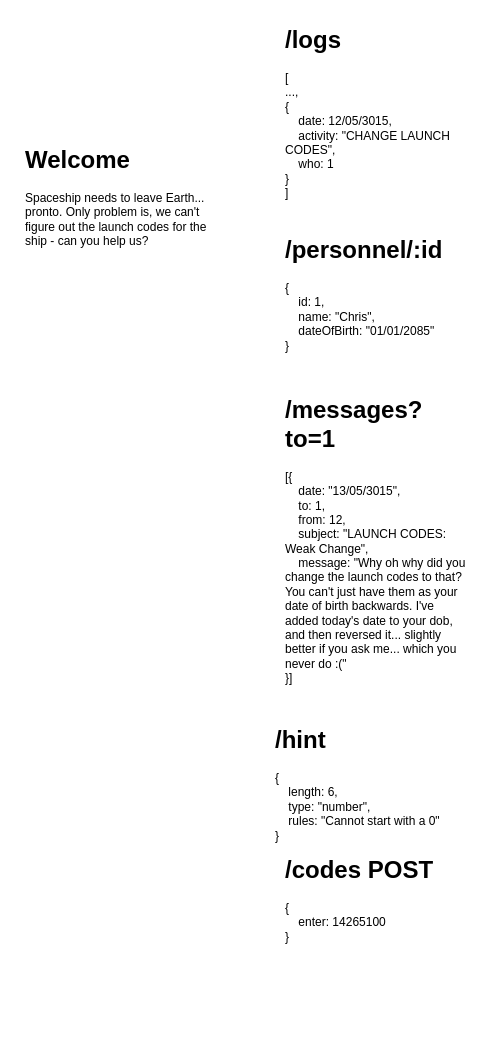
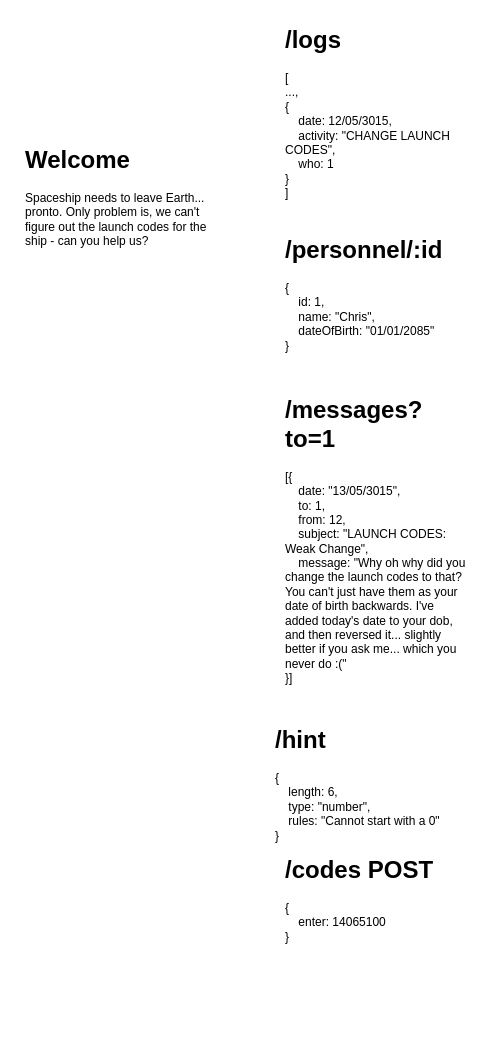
  <mxCell id="0" />
  <mxCell id="1" parent="0" />
  <mxCell id="2" value="&lt;h1&gt;Welcome&lt;/h1&gt;&lt;p&gt;Spaceship needs to leave Earth... pronto. Only problem is, we can't figure out the launch codes for the ship - can you help us?&lt;/p&gt;" style="text;html=1;strokeColor=none;fillColor=none;spacing=5;spacingTop=-20;whiteSpace=wrap;overflow=hidden;rounded=0;" parent="1" vertex="1"><mxGeometry x="20" y="140" width="190" height="120" as="geometry" /></mxCell>
  <mxCell id="3" value="&lt;h1&gt;/logs&lt;/h1&gt;&lt;p&gt;[&lt;br&gt;...,&lt;br&gt;{&lt;br&gt;&amp;nbsp; &amp;nbsp; date: 12/05/3015,&lt;br&gt;&amp;nbsp; &amp;nbsp; activity: &quot;CHANGE LAUNCH CODES&quot;,&lt;br&gt;&amp;nbsp; &amp;nbsp; who: 1&lt;br&gt;}&lt;br&gt;]&lt;/p&gt;" style="text;html=1;strokeColor=none;fillColor=none;spacing=5;spacingTop=-20;whiteSpace=wrap;overflow=hidden;rounded=0;" parent="1" vertex="1"><mxGeometry x="280" y="20" width="190" height="180" as="geometry" /></mxCell>
  <mxCell id="4" value="&lt;h1&gt;/personnel/:id&lt;/h1&gt;&lt;p&gt;{&lt;br&gt;&amp;nbsp; &amp;nbsp; id: 1,&lt;br&gt;&amp;nbsp; &amp;nbsp; name: &quot;Chris&quot;,&lt;br&gt;&amp;nbsp; &amp;nbsp; dateOfBirth: &quot;01/01/2085&quot;&lt;br&gt;}&lt;/p&gt;" style="text;html=1;strokeColor=none;fillColor=none;spacing=5;spacingTop=-20;whiteSpace=wrap;overflow=hidden;rounded=0;" parent="1" vertex="1"><mxGeometry x="280" y="230" width="190" height="180" as="geometry" /></mxCell>
  <mxCell id="5" value="&lt;h1&gt;/messages?to=1&lt;/h1&gt;&lt;p&gt;[{&lt;br&gt;&amp;nbsp; &amp;nbsp; date: &quot;13/05/3015&quot;,&lt;br&gt;&amp;nbsp; &amp;nbsp; to: 1,&lt;br&gt;&amp;nbsp; &amp;nbsp; from: 12,&lt;br&gt;&amp;nbsp; &amp;nbsp; subject: &quot;LAUNCH CODES: Weak Change&quot;,&lt;br&gt;&amp;nbsp; &amp;nbsp; message: &quot;Why oh why did you change the launch codes to that? You can't just have them as your date of birth backwards. I've added today's date to your dob, and then reversed it... slightly better if you ask me... which you never do :(&quot;&lt;br&gt;}]&lt;/p&gt;" style="text;html=1;strokeColor=none;fillColor=none;spacing=5;spacingTop=-20;whiteSpace=wrap;overflow=hidden;rounded=0;" parent="1" vertex="1"><mxGeometry x="280" y="390" width="190" height="310" as="geometry" /></mxCell>
  <mxCell id="6" value="&lt;h1&gt;/hint&lt;/h1&gt;&lt;p&gt;{&lt;br&gt;&amp;nbsp; &amp;nbsp; length: 6,&lt;br&gt;&amp;nbsp; &amp;nbsp; type: &quot;number&quot;,&lt;br&gt;&amp;nbsp; &amp;nbsp; rules: &quot;Cannot start with a 0&quot;&lt;br&gt;}&lt;/p&gt;" style="text;html=1;strokeColor=none;fillColor=none;spacing=5;spacingTop=-20;whiteSpace=wrap;overflow=hidden;rounded=0;" parent="1" vertex="1"><mxGeometry x="270" y="720" width="190" height="310" as="geometry" /></mxCell>
- <mxCell id="7" value="&lt;h1&gt;/codes POST&lt;/h1&gt;&lt;p&gt;{&lt;br&gt;&amp;nbsp; &amp;nbsp; enter: 14265100&lt;br&gt;}&lt;/p&gt;" style="text;html=1;strokeColor=none;fillColor=none;spacing=5;spacingTop=-20;whiteSpace=wrap;overflow=hidden;rounded=0;" parent="1" vertex="1"><mxGeometry x="280" y="850" width="190" height="120" as="geometry" /></mxCell>
+ <mxCell id="7" value="&lt;h1&gt;/codes POST&lt;/h1&gt;&lt;p&gt;{&lt;br&gt;&amp;nbsp; &amp;nbsp; enter: 14065100&lt;br&gt;}&lt;/p&gt;" style="text;html=1;strokeColor=none;fillColor=none;spacing=5;spacingTop=-20;whiteSpace=wrap;overflow=hidden;rounded=0;" parent="1" vertex="1"><mxGeometry x="280" y="850" width="190" height="120" as="geometry" /></mxCell>
